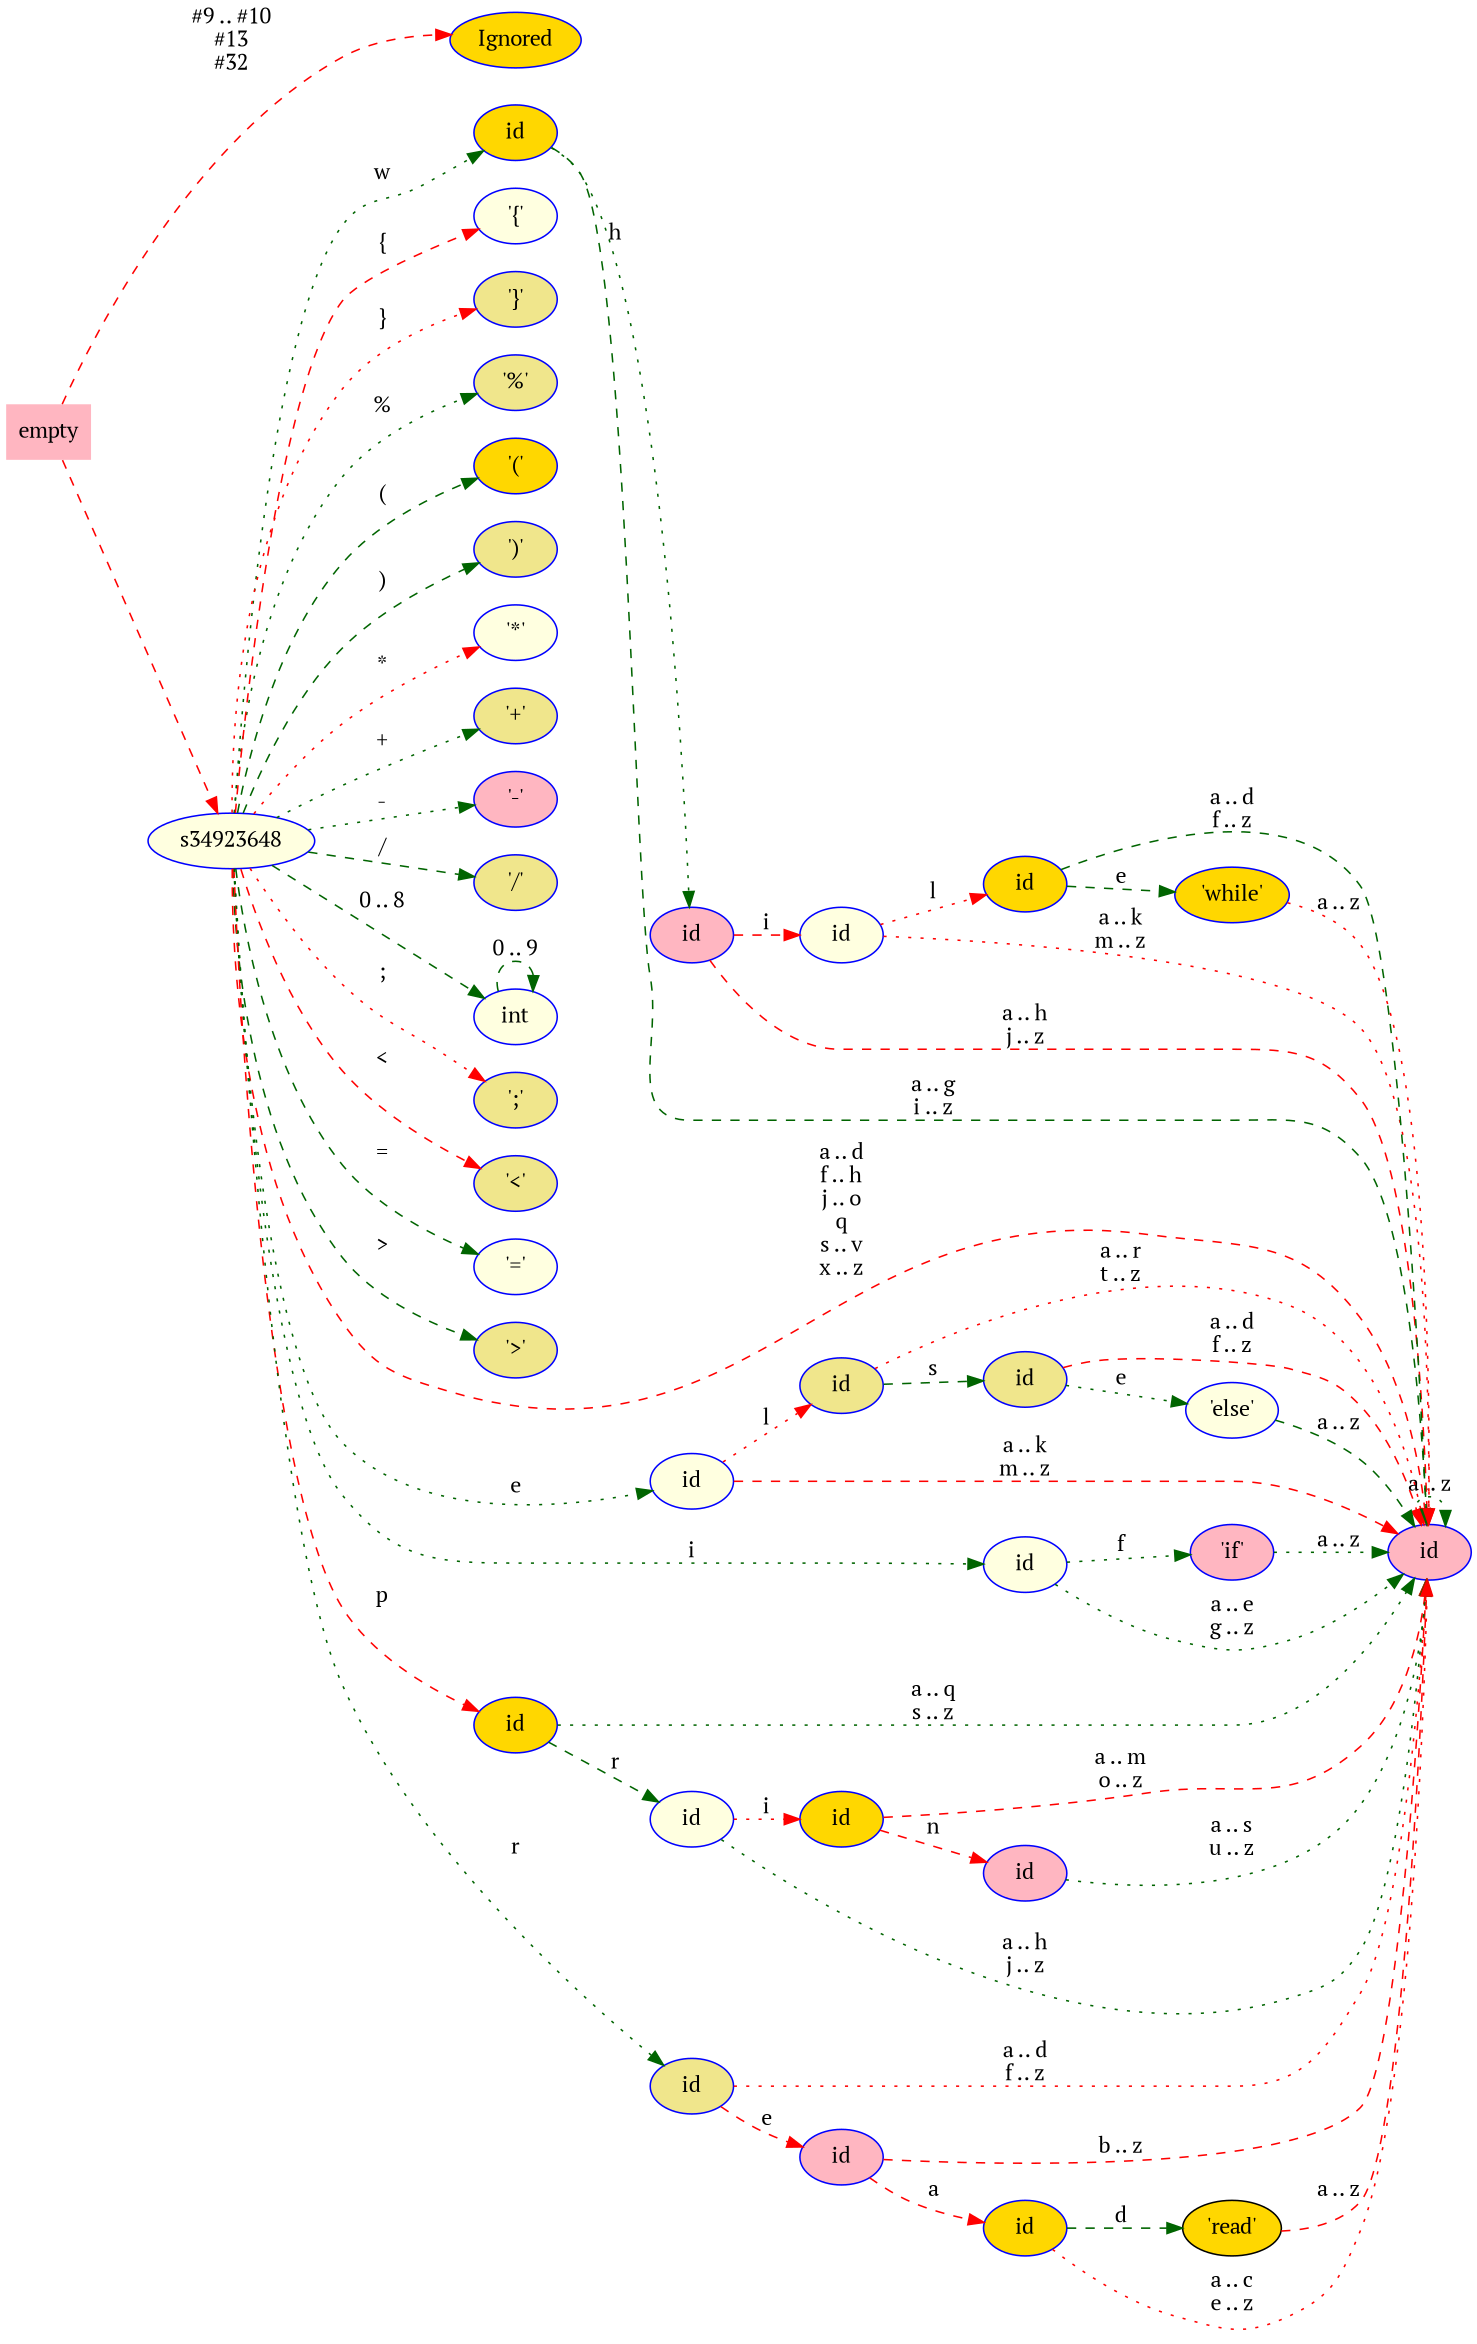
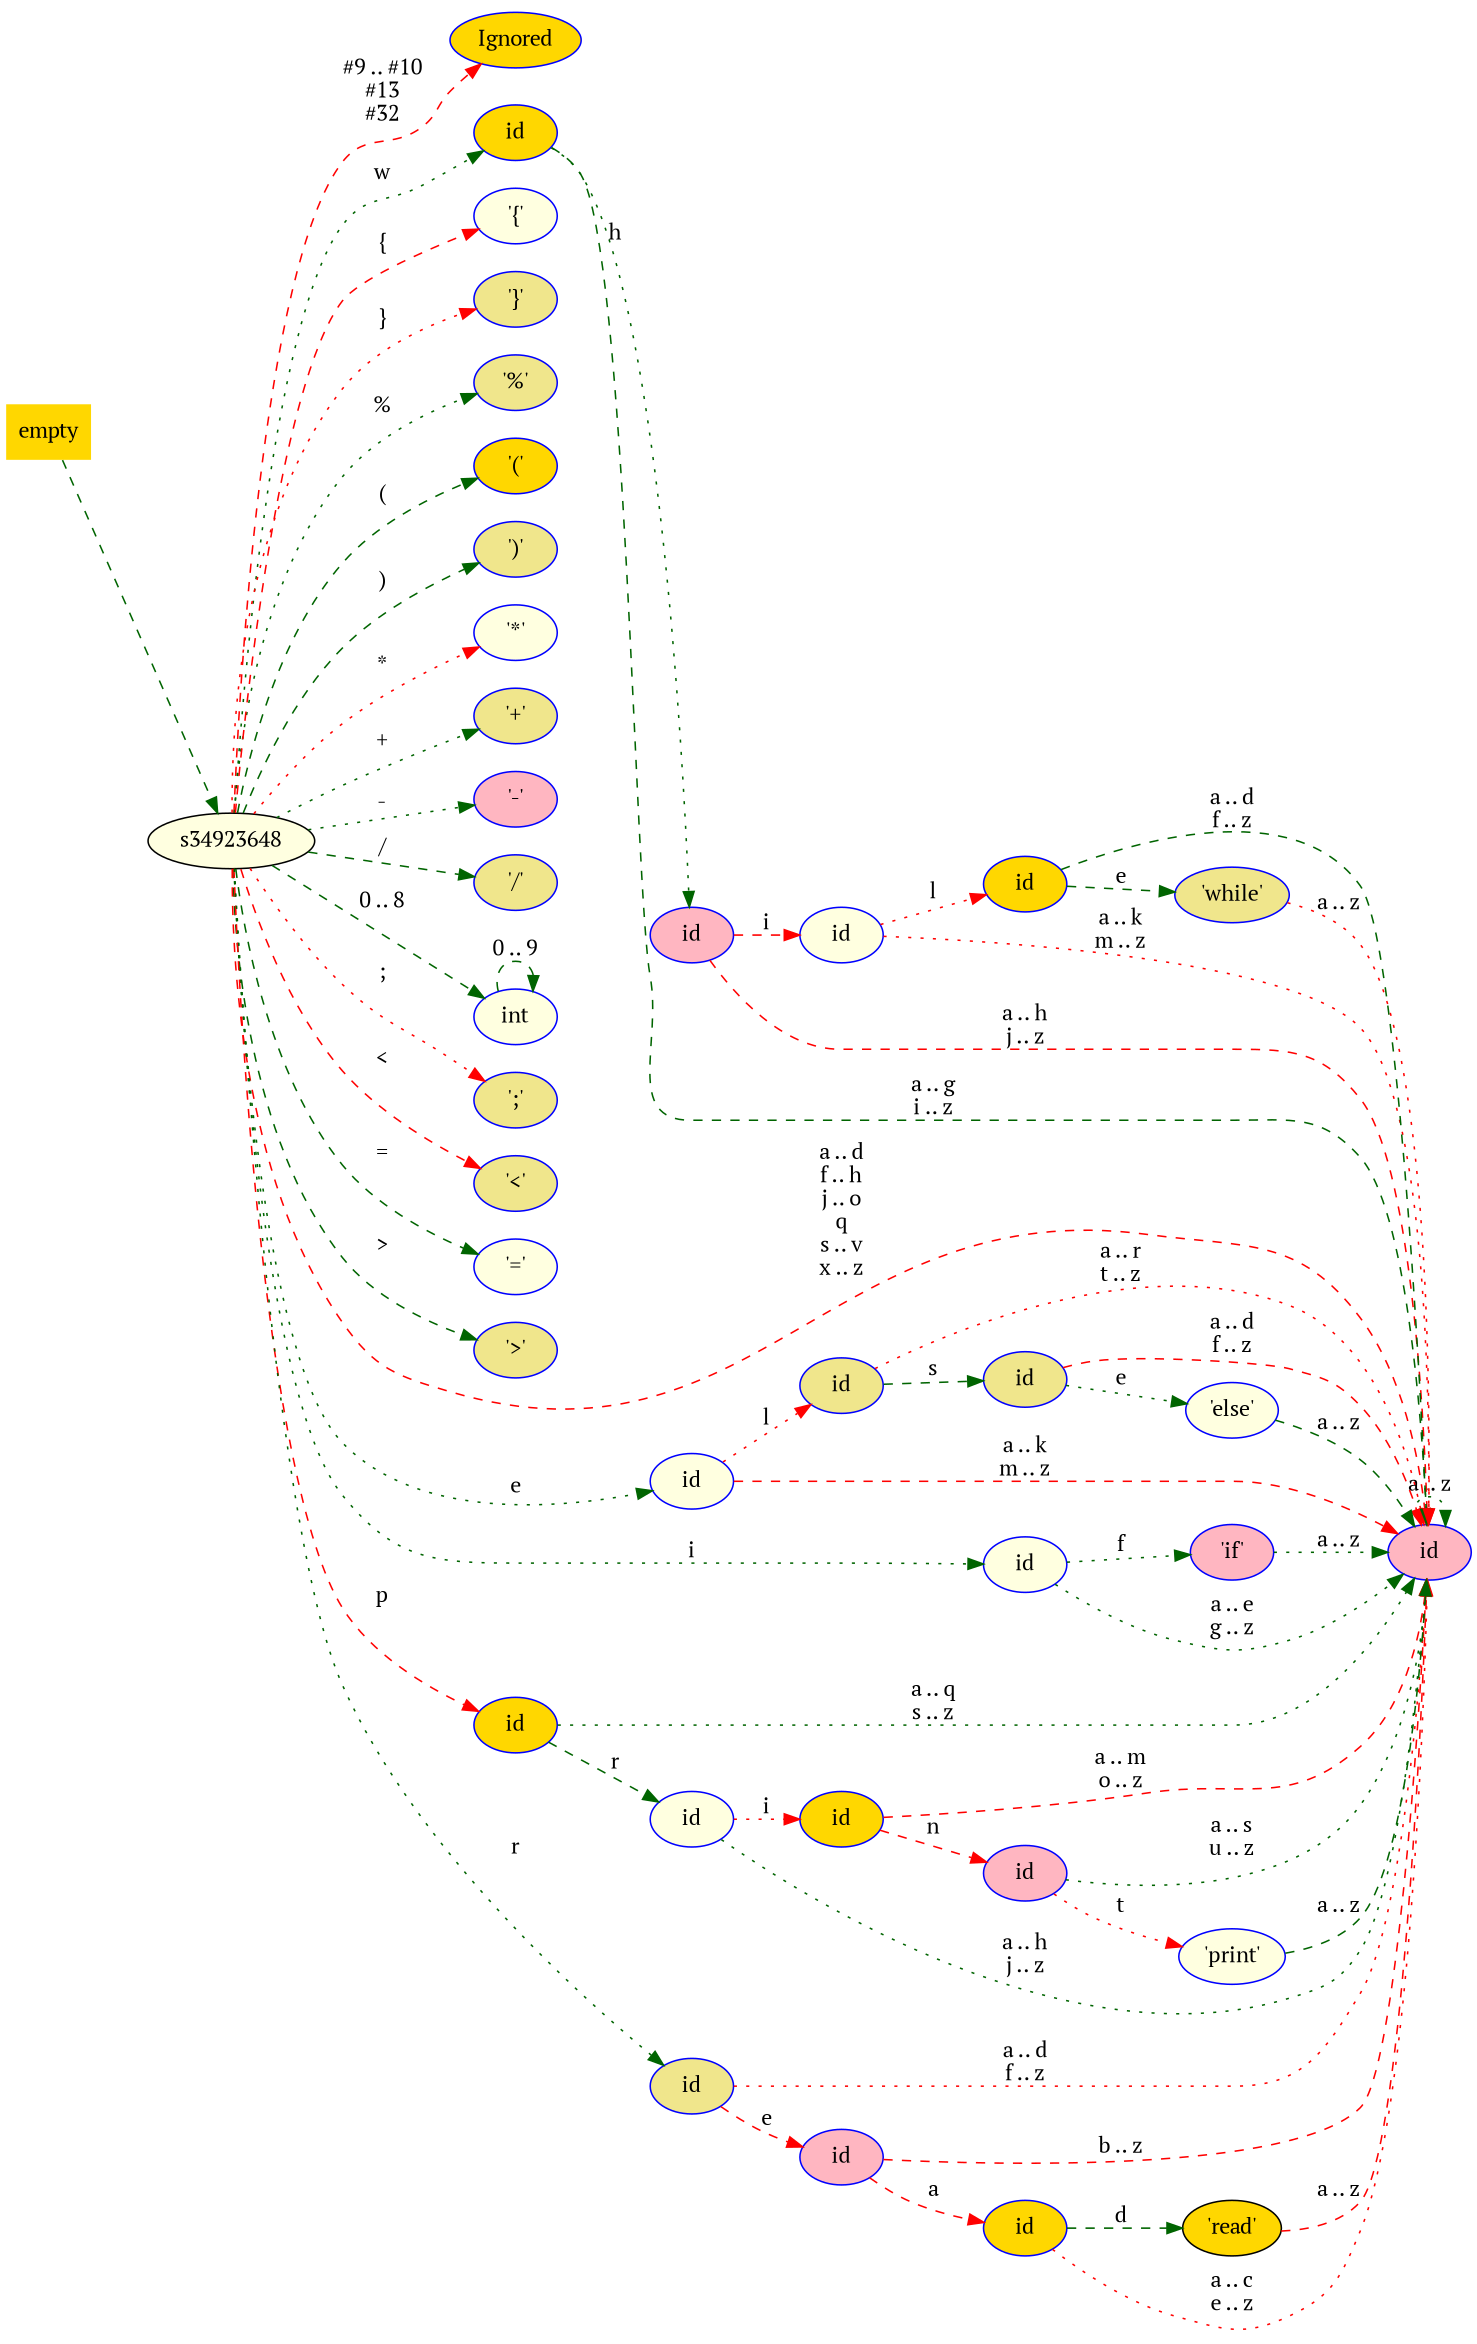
  digraph {
    fontname="PT Serif"
    rankdir=LR
    node [fillcolor=khaki fontname="PT Serif" shape=oval style=filled color=blue]
    edge [color=darkgreen fontname="PT Serif" style=dashed]
-   s34923648 [fillcolor=lightyellow]
+   s34923648 [fillcolor=lightyellow color=""]
    n2 [fillcolor=gold label="Ignored\n"]
    n3 [label="\'%\'\n"]
    n4 [fillcolor=gold label="\'(\'\n"]
    n5 [label="\')\'\n"]
    n6 [fillcolor=lightyellow label="\'*\'\n"]
    n7 [label="\'+\'\n"]
    n8 [fillcolor=lightpink label="\'-\'\n"]
    n9 [label="\'/\'\n"]
    n10 [fillcolor=lightyellow label="int\n"]
    n11 [label="\';\'\n"]
    n12 [label="\'<\'\n"]
    n13 [fillcolor=lightyellow label="\'=\'\n"]
    n14 [label="\'>\'\n"]
    n15 [fillcolor=lightpink label="id\n"]
    n16 [fillcolor=lightyellow label="id\n"]
    n17 [fillcolor=lightyellow label="id\n"]
    n18 [fillcolor=gold label="id\n"]
    n19 [label="id\n"]
    n20 [fillcolor=gold label="id\n"]
    n21 [fillcolor=lightyellow label="\'{\'\n"]
    n22 [label="\'}\'\n"]
    n23 [label="id\n"]
    n24 [fillcolor=lightpink label="\'if\'\n"]
    n25 [fillcolor=lightyellow label="id\n"]
    n26 [fillcolor=lightpink label="id\n"]
    n27 [fillcolor=lightpink label="id\n"]
    n28 [label="id\n"]
    n29 [fillcolor=gold label="id\n"]
    n30 [fillcolor=gold label="id\n"]
    n31 [fillcolor=lightyellow label="id\n"]
    n32 [fillcolor=lightyellow label="\'else\'\n"]
    n33 [fillcolor=lightpink label="id\n"]
    n34 [color=black fillcolor=gold label="\'read\'\n"]
    n35 [fillcolor=gold label="id\n"]
-   n36 [fillcolor=gold label="\'while\'\n"]
-   empty [fillcolor=lightpink shape=none color=""]
-   empty -> n2 [color=red label="#9 .. #10\n#13\n#32"]
+   n36 [label="\'while\'\n"]
+   n37 [fillcolor=lightyellow label="\'print\'\n"]
+   empty [fillcolor=gold shape=none color=""]
+   s34923648 -> n2 [color=red label="#9 .. #10\n#13\n#32"]
    s34923648 -> n3 [label="%" style=dotted]
    s34923648 -> n4 [label="("]
    s34923648 -> n5 [label=")"]
    s34923648 -> n6 [color=red label="*" style=dotted]
    s34923648 -> n7 [label="+" style=dotted]
    s34923648 -> n8 [label="-" style=dotted]
    s34923648 -> n9 [label="/"]
    s34923648 -> n10 [label="0 .. 8"]
    s34923648 -> n11 [color=red label=";" style=dotted]
    s34923648 -> n12 [color=red label="<"]
    s34923648 -> n13 [label="="]
    s34923648 -> n14 [label=">"]
    s34923648 -> n15 [color=red label="a .. d\nf .. h\nj .. o\nq\ns .. v\nx .. z"]
    s34923648 -> n16 [label=e style=dotted]
    s34923648 -> n17 [label=i style=dotted]
    s34923648 -> n18 [color=red label=p]
    s34923648 -> n19 [label=r style=dotted]
    s34923648 -> n20 [label=w style=dotted]
    s34923648 -> n21 [color=red label="{"]
    s34923648 -> n22 [color=red label="}" style=dotted]
    n10 -> n10 [label="0 .. 9"]
    n15 -> n15 [label="a .. z" style=dotted]
    n16 -> n15 [color=red label="a .. k\nm .. z"]
    n16 -> n23 [color=red label=l style=dotted]
    n17 -> n15 [label="a .. e\ng .. z" style=dotted]
    n17 -> n24 [label=f style=dotted]
    n18 -> n15 [label="a .. q\ns .. z" style=dotted]
    n18 -> n25 [label=r]
    n19 -> n15 [color=red label="a .. d\nf .. z" style=dotted]
    n19 -> n26 [color=red label=e]
    n20 -> n15 [label="a .. g\ni .. z"]
    n20 -> n27 [label=h style=dotted]
    n23 -> n15 [color=red label="a .. r\nt .. z" style=dotted]
    n23 -> n28 [label=s]
    n24 -> n15 [label="a .. z" style=dotted]
    n25 -> n15 [label="a .. h\nj .. z" style=dotted]
    n25 -> n29 [color=red label=i style=dotted]
    n26 -> n15 [color=red label="b .. z"]
    n26 -> n30 [color=red label=a]
    n27 -> n15 [color=red label="a .. h\nj .. z"]
    n27 -> n31 [color=red label=i]
    n28 -> n15 [color=red label="a .. d\nf .. z"]
    n28 -> n32 [label=e style=dotted]
    n29 -> n15 [color=red label="a .. m\no .. z"]
    n29 -> n33 [color=red label=n]
    n30 -> n15 [color=red label="a .. c\ne .. z" style=dotted]
    n30 -> n34 [label=d]
    n31 -> n15 [color=red label="a .. k\nm .. z" style=dotted]
    n31 -> n35 [color=red label=l style=dotted]
    n32 -> n15 [label="a .. z"]
    n33 -> n15 [label="a .. s\nu .. z" style=dotted]
+   n33 -> n37 [color=red label=t style=dotted]
    n34 -> n15 [color=red label="a .. z"]
    n35 -> n15 [label="a .. d\nf .. z"]
    n35 -> n36 [label=e]
    n36 -> n15 [color=red label="a .. z" style=dotted]
-   empty -> s34923648 [color=red]
+   n37 -> n15 [label="a .. z"]
+   empty -> s34923648
  }
